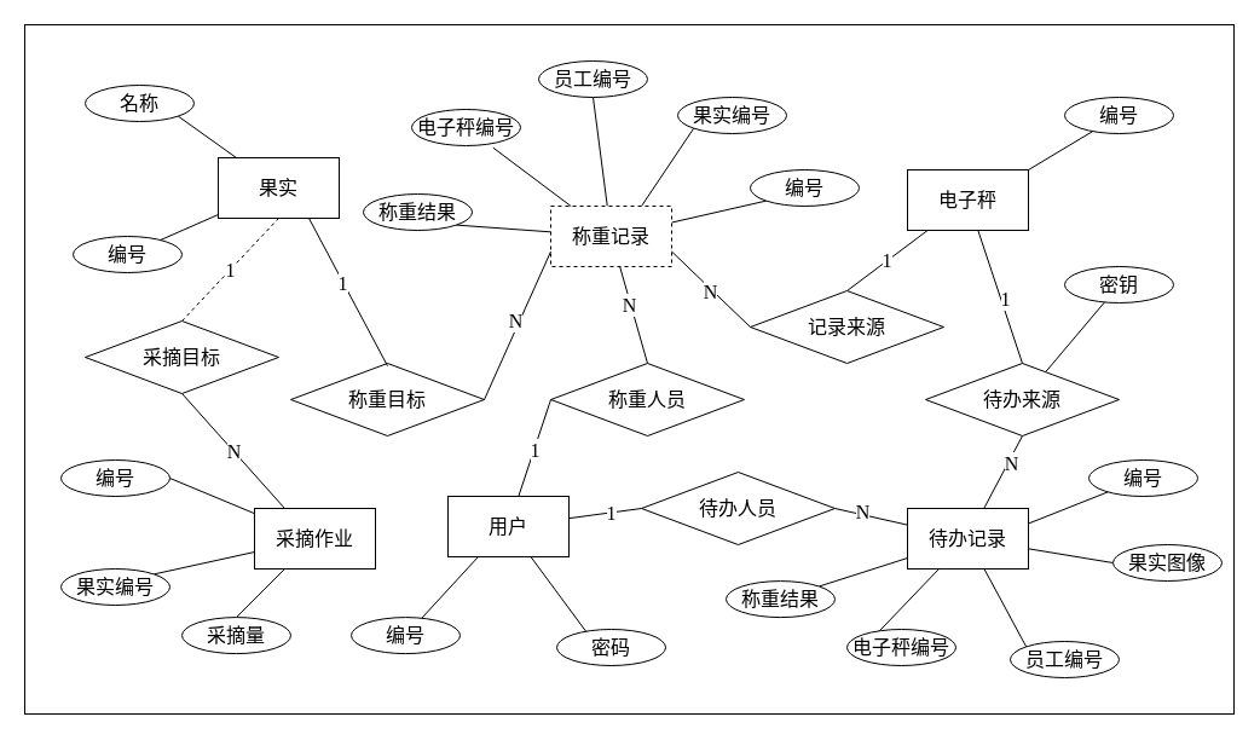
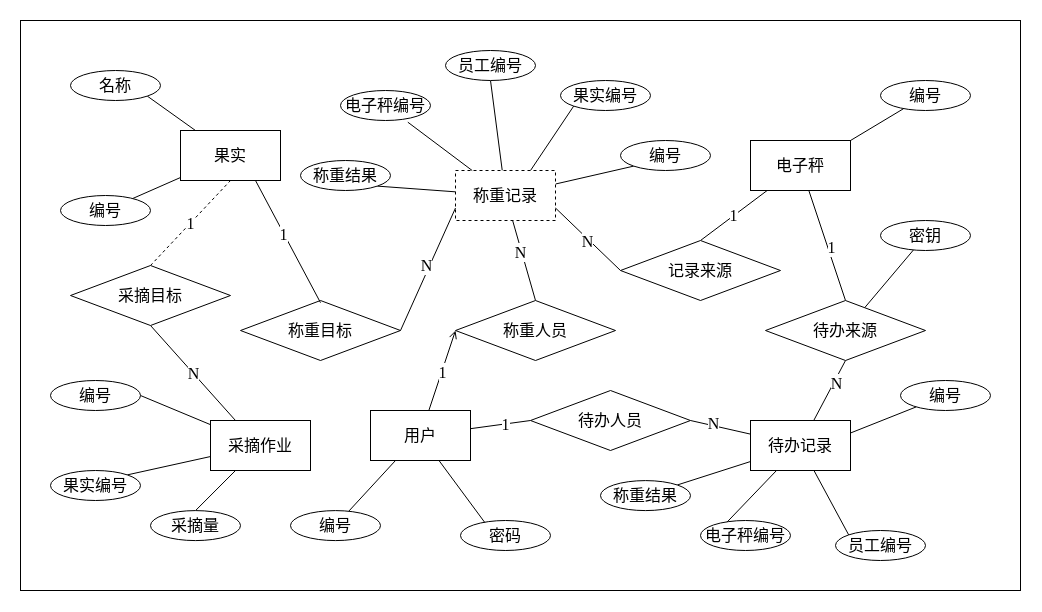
  <mxCell id="0" />
  <mxCell id="1" parent="0" />
  <mxCell id="2" value="" style="rounded=0;whiteSpace=wrap;html=1;" vertex="1" parent="1"><mxGeometry x="20" y="20" width="1000" height="570" as="geometry" /></mxCell>
  <mxCell id="3" style="edgeStyle=none;html=1;strokeColor=default;endArrow=none;endFill=0;fontSize=16;fontFamily=Songti SC;" parent="1" source="5" target="14" edge="1"><mxGeometry relative="1" as="geometry" /></mxCell>
  <mxCell id="4" style="edgeStyle=none;html=1;entryX=1;entryY=1;entryDx=0;entryDy=0;endArrow=none;endFill=0;fontFamily=Songti SC;fontSize=16;" parent="1" source="5" target="15" edge="1"><mxGeometry relative="1" as="geometry" /></mxCell>
  <mxCell id="5" value="果实" style="whiteSpace=wrap;html=1;align=center;fontSize=16;fontFamily=Songti SC;" parent="1" vertex="1"><mxGeometry x="180" y="130" width="100" height="50" as="geometry" /></mxCell>
  <mxCell id="6" style="edgeStyle=none;html=1;entryX=1;entryY=0.5;entryDx=0;entryDy=0;endArrow=none;endFill=0;fontSize=16;fontFamily=Songti SC;" parent="1" source="9" target="46" edge="1"><mxGeometry relative="1" as="geometry" /></mxCell>
  <mxCell id="7" style="edgeStyle=none;html=1;entryX=1;entryY=0;entryDx=0;entryDy=0;endArrow=none;endFill=0;fontSize=16;fontFamily=Songti SC;" parent="1" source="9" target="50" edge="1"><mxGeometry relative="1" as="geometry" /></mxCell>
  <mxCell id="8" style="edgeStyle=none;html=1;entryX=0.5;entryY=0;entryDx=0;entryDy=0;endArrow=none;endFill=0;fontSize=16;fontFamily=Songti SC;" parent="1" source="9" target="51" edge="1"><mxGeometry relative="1" as="geometry" /></mxCell>
  <mxCell id="9" value="采摘作业" style="whiteSpace=wrap;html=1;align=center;fontSize=16;fontFamily=Songti SC;" parent="1" vertex="1"><mxGeometry x="210" y="420" width="100" height="50" as="geometry" /></mxCell>
  <mxCell id="10" value="1" style="edgeStyle=none;html=1;entryX=0.5;entryY=1;entryDx=0;entryDy=0;strokeColor=default;endArrow=none;endFill=0;fontSize=16;fontFamily=Songti SC;exitX=0.5;exitY=0;exitDx=0;exitDy=0;dashed=1;" parent="1" source="12" target="5" edge="1"><mxGeometry relative="1" as="geometry" /></mxCell>
  <mxCell id="11" value="N" style="edgeStyle=none;html=1;strokeColor=default;endArrow=none;endFill=0;fontSize=16;fontFamily=Songti SC;entryX=0.25;entryY=0;entryDx=0;entryDy=0;exitX=0.5;exitY=1;exitDx=0;exitDy=0;" parent="1" source="12" target="9" edge="1"><mxGeometry relative="1" as="geometry"><mxPoint x="270" y="430" as="targetPoint" /></mxGeometry></mxCell>
  <mxCell id="12" value="采摘目标" style="shape=rhombus;perimeter=rhombusPerimeter;whiteSpace=wrap;html=1;align=center;fontSize=16;fontFamily=Songti SC;" parent="1" vertex="1"><mxGeometry x="70" y="265" width="160" height="60" as="geometry" /></mxCell>
  <mxCell id="13" style="edgeStyle=none;html=1;strokeColor=none;endArrow=none;endFill=0;fontSize=16;fontFamily=Songti SC;" parent="1" edge="1"><mxGeometry relative="1" as="geometry"><mxPoint x="280" y="370" as="targetPoint" /><mxPoint x="220" y="362" as="sourcePoint" /></mxGeometry></mxCell>
  <mxCell id="14" value="编号" style="ellipse;whiteSpace=wrap;html=1;align=center;fontSize=16;fontFamily=Songti SC;" parent="1" vertex="1"><mxGeometry x="60" y="195" width="90" height="30" as="geometry" /></mxCell>
  <mxCell id="15" value="名称" style="ellipse;whiteSpace=wrap;html=1;align=center;fontSize=16;fontFamily=Songti SC;" parent="1" vertex="1"><mxGeometry x="70" y="70" width="90" height="30" as="geometry" /></mxCell>
  <mxCell id="16" value="1" style="edgeStyle=none;html=1;strokeColor=default;endArrow=none;endFill=0;fontSize=16;fontFamily=Songti SC;entryX=0.5;entryY=0;entryDx=0;entryDy=0;" parent="1" source="19" target="35" edge="1"><mxGeometry relative="1" as="geometry" /></mxCell>
  <mxCell id="17" style="edgeStyle=none;html=1;entryX=0.5;entryY=0;entryDx=0;entryDy=0;endArrow=none;endFill=0;fontFamily=Songti SC;fontSize=16;" parent="1" source="19" target="74" edge="1"><mxGeometry relative="1" as="geometry" /></mxCell>
  <mxCell id="18" value="1" style="edgeLabel;html=1;align=center;verticalAlign=middle;resizable=0;points=[];fontFamily=Songti SC;fontSize=16;" parent="17" vertex="1" connectable="0"><mxGeometry x="0.054" y="3" relative="1" as="geometry"><mxPoint as="offset" /></mxGeometry></mxCell>
  <mxCell id="19" value="电子秤" style="whiteSpace=wrap;html=1;align=center;fontSize=16;fontFamily=Songti SC;" parent="1" vertex="1"><mxGeometry x="750" y="140" width="100" height="50" as="geometry" /></mxCell>
  <mxCell id="20" style="edgeStyle=none;html=1;entryX=0.5;entryY=1;entryDx=0;entryDy=0;endArrow=none;endFill=0;fontFamily=Songti SC;fontSize=16;" parent="1" source="25" target="54" edge="1"><mxGeometry relative="1" as="geometry" /></mxCell>
- <mxCell id="21" style="edgeStyle=none;html=1;entryX=0;entryY=0.5;entryDx=0;entryDy=0;endArrow=none;endFill=0;fontFamily=Songti SC;fontSize=16;" parent="1" source="25" target="36" edge="1"><mxGeometry relative="1" as="geometry" /></mxCell>
+ <mxCell id="21" style="edgeStyle=none;html=1;entryX=0;entryY=0.5;entryDx=0;entryDy=0;endArrow=open;endFill=0;fontFamily=Songti SC;fontSize=16;" parent="1" source="25" target="36" edge="1"><mxGeometry relative="1" as="geometry" /></mxCell>
  <mxCell id="22" value="1" style="edgeLabel;html=1;align=center;verticalAlign=middle;resizable=0;points=[];fontFamily=Songti SC;fontSize=16;" parent="21" vertex="1" connectable="0"><mxGeometry x="-0.026" relative="1" as="geometry"><mxPoint as="offset" /></mxGeometry></mxCell>
  <mxCell id="23" style="edgeStyle=none;html=1;entryX=0;entryY=0.5;entryDx=0;entryDy=0;endArrow=none;endFill=0;fontFamily=Songti SC;fontSize=16;" parent="1" source="25" target="73" edge="1"><mxGeometry relative="1" as="geometry" /></mxCell>
  <mxCell id="24" value="1" style="edgeLabel;html=1;align=center;verticalAlign=middle;resizable=0;points=[];fontFamily=Songti SC;fontSize=16;" parent="23" vertex="1" connectable="0"><mxGeometry x="0.122" relative="1" as="geometry"><mxPoint x="1" as="offset" /></mxGeometry></mxCell>
  <mxCell id="25" value="用户" style="whiteSpace=wrap;html=1;align=center;fontSize=16;fontFamily=Songti SC;" parent="1" vertex="1"><mxGeometry x="370" y="410" width="100" height="50" as="geometry" /></mxCell>
  <mxCell id="26" style="edgeStyle=none;html=1;entryX=1;entryY=1;entryDx=0;entryDy=0;endArrow=none;endFill=0;fontFamily=Songti SC;fontSize=16;" parent="1" source="32" target="53" edge="1"><mxGeometry relative="1" as="geometry" /></mxCell>
  <mxCell id="27" style="edgeStyle=none;html=1;entryX=0.5;entryY=1;entryDx=0;entryDy=0;endArrow=none;endFill=0;fontFamily=Songti SC;fontSize=16;" parent="1" source="32" target="48" edge="1"><mxGeometry relative="1" as="geometry" /></mxCell>
  <mxCell id="28" style="edgeStyle=none;html=1;exitX=0.75;exitY=0;exitDx=0;exitDy=0;entryX=0;entryY=1;entryDx=0;entryDy=0;endArrow=none;endFill=0;fontFamily=Songti SC;fontSize=16;" parent="1" source="32" target="47" edge="1"><mxGeometry relative="1" as="geometry" /></mxCell>
  <mxCell id="29" style="edgeStyle=none;html=1;entryX=0;entryY=1;entryDx=0;entryDy=0;endArrow=none;endFill=0;fontFamily=Songti SC;fontSize=16;" parent="1" source="32" target="49" edge="1"><mxGeometry relative="1" as="geometry" /></mxCell>
  <mxCell id="30" style="edgeStyle=none;html=1;entryX=0.5;entryY=0;entryDx=0;entryDy=0;endArrow=none;endFill=0;fontFamily=Songti SC;fontSize=16;" parent="1" source="32" target="36" edge="1"><mxGeometry relative="1" as="geometry" /></mxCell>
  <mxCell id="31" value="N" style="edgeLabel;html=1;align=center;verticalAlign=middle;resizable=0;points=[];fontFamily=Songti SC;fontSize=16;" parent="30" vertex="1" connectable="0"><mxGeometry x="-0.234" y="-1" relative="1" as="geometry"><mxPoint as="offset" /></mxGeometry></mxCell>
  <mxCell id="32" value="称重记录" style="whiteSpace=wrap;html=1;align=center;fontSize=16;fontFamily=Songti SC;dashed=1;" parent="1" vertex="1"><mxGeometry x="455" y="170" width="100" height="50" as="geometry" /></mxCell>
  <mxCell id="33" style="edgeStyle=none;html=1;entryX=1;entryY=0.75;entryDx=0;entryDy=0;strokeColor=default;endArrow=none;endFill=0;fontSize=16;fontFamily=Songti SC;exitX=0;exitY=0.5;exitDx=0;exitDy=0;" parent="1" source="35" target="32" edge="1"><mxGeometry relative="1" as="geometry" /></mxCell>
  <mxCell id="34" value="N" style="edgeLabel;html=1;align=center;verticalAlign=middle;resizable=0;points=[];fontFamily=Songti SC;fontSize=16;" parent="33" vertex="1" connectable="0"><mxGeometry x="0.002" y="2" relative="1" as="geometry"><mxPoint as="offset" /></mxGeometry></mxCell>
  <mxCell id="35" value="记录来源" style="shape=rhombus;perimeter=rhombusPerimeter;whiteSpace=wrap;html=1;align=center;fontSize=16;fontFamily=Songti SC;" parent="1" vertex="1"><mxGeometry x="620" y="240" width="160" height="60" as="geometry" /></mxCell>
  <mxCell id="36" value="称重人员" style="shape=rhombus;perimeter=rhombusPerimeter;whiteSpace=wrap;html=1;align=center;fontSize=16;fontFamily=Songti SC;" parent="1" vertex="1"><mxGeometry x="455" y="300" width="160" height="60" as="geometry" /></mxCell>
  <mxCell id="37" style="edgeStyle=none;html=1;entryX=0;entryY=0.75;entryDx=0;entryDy=0;strokeColor=default;endArrow=none;endFill=0;exitX=1;exitY=0.5;exitDx=0;exitDy=0;fontSize=16;fontFamily=Songti SC;" parent="1" source="39" target="32" edge="1"><mxGeometry relative="1" as="geometry" /></mxCell>
  <mxCell id="38" value="N" style="edgeLabel;html=1;align=center;verticalAlign=middle;resizable=0;points=[];fontSize=16;fontFamily=Songti SC;" parent="37" vertex="1" connectable="0"><mxGeometry x="0.049" y="3" width="40" height="30" relative="1" as="geometry"><mxPoint x="-20" y="-15" as="offset" /></mxGeometry></mxCell>
  <mxCell id="39" value="称重目标" style="shape=rhombus;perimeter=rhombusPerimeter;whiteSpace=wrap;html=1;align=center;fontSize=16;fontFamily=Songti SC;" parent="1" vertex="1"><mxGeometry x="240" y="300" width="160" height="60" as="geometry" /></mxCell>
  <mxCell id="40" style="edgeStyle=none;html=1;entryX=0.25;entryY=1;entryDx=0;entryDy=0;endArrow=none;endFill=0;fontSize=16;fontFamily=Songti SC;" parent="1" source="41" target="25" edge="1"><mxGeometry relative="1" as="geometry" /></mxCell>
  <mxCell id="41" value="编号" style="ellipse;whiteSpace=wrap;html=1;align=center;fontSize=16;fontFamily=Songti SC;" parent="1" vertex="1"><mxGeometry x="290" y="510.09" width="90" height="30" as="geometry" /></mxCell>
  <mxCell id="42" style="edgeStyle=none;html=1;entryX=1;entryY=0;entryDx=0;entryDy=0;endArrow=none;endFill=0;fontSize=16;fontFamily=Songti SC;" parent="1" source="43" target="19" edge="1"><mxGeometry relative="1" as="geometry" /></mxCell>
  <mxCell id="43" value="编号" style="ellipse;whiteSpace=wrap;html=1;align=center;fontSize=16;fontFamily=Songti SC;" parent="1" vertex="1"><mxGeometry x="880" y="80" width="90" height="30" as="geometry" /></mxCell>
  <mxCell id="44" style="edgeStyle=none;html=1;endArrow=none;endFill=0;fontSize=16;fontFamily=Songti SC;" parent="1" source="45" target="74" edge="1"><mxGeometry relative="1" as="geometry" /></mxCell>
  <mxCell id="45" value="密钥" style="ellipse;whiteSpace=wrap;html=1;align=center;fontSize=16;fontFamily=Songti SC;" parent="1" vertex="1"><mxGeometry x="880" y="220" width="90" height="30" as="geometry" /></mxCell>
  <mxCell id="46" value="编号" style="ellipse;whiteSpace=wrap;html=1;align=center;fontSize=16;fontFamily=Songti SC;" parent="1" vertex="1"><mxGeometry x="50" y="380" width="90" height="30" as="geometry" /></mxCell>
  <mxCell id="47" value="果实编号" style="ellipse;whiteSpace=wrap;html=1;align=center;fontSize=16;fontFamily=Songti SC;" parent="1" vertex="1"><mxGeometry x="560" y="80" width="90" height="30" as="geometry" /></mxCell>
  <mxCell id="48" value="员工编号" style="ellipse;whiteSpace=wrap;html=1;align=center;fontSize=16;fontFamily=Songti SC;" parent="1" vertex="1"><mxGeometry x="445" y="50" width="90" height="30" as="geometry" /></mxCell>
  <mxCell id="49" value="编号" style="ellipse;whiteSpace=wrap;html=1;align=center;fontSize=16;fontFamily=Songti SC;" parent="1" vertex="1"><mxGeometry x="620" y="140" width="90" height="30" as="geometry" /></mxCell>
  <mxCell id="50" value="果实编号" style="ellipse;whiteSpace=wrap;html=1;align=center;fontSize=16;fontFamily=Songti SC;" parent="1" vertex="1"><mxGeometry x="50" y="470" width="90" height="30" as="geometry" /></mxCell>
  <mxCell id="51" value="采摘量" style="ellipse;whiteSpace=wrap;html=1;align=center;fontSize=16;fontFamily=Songti SC;" parent="1" vertex="1"><mxGeometry x="150" y="510.09" width="90" height="30" as="geometry" /></mxCell>
  <mxCell id="52" value="电子秤编号" style="ellipse;whiteSpace=wrap;html=1;align=center;fontSize=16;fontFamily=Songti SC;" parent="1" vertex="1"><mxGeometry x="340" y="90" width="90" height="30" as="geometry" /></mxCell>
  <mxCell id="53" value="称重结果" style="ellipse;whiteSpace=wrap;html=1;align=center;fontSize=16;fontFamily=Songti SC;" parent="1" vertex="1"><mxGeometry x="300" y="160" width="90" height="30" as="geometry" /></mxCell>
  <mxCell id="54" value="密码" style="ellipse;whiteSpace=wrap;html=1;align=center;fontSize=16;fontFamily=Songti SC;" parent="1" vertex="1"><mxGeometry x="460" y="520" width="90" height="30" as="geometry" /></mxCell>
  <mxCell id="55" style="edgeStyle=none;html=1;endArrow=none;endFill=0;fontSize=16;fontFamily=Songti SC;exitX=1;exitY=0.25;exitDx=0;exitDy=0;" parent="1" source="64" target="67" edge="1"><mxGeometry relative="1" as="geometry" /></mxCell>
- <mxCell id="56" style="edgeStyle=none;html=1;entryX=0;entryY=0.5;entryDx=0;entryDy=0;endArrow=none;endFill=0;fontSize=16;fontFamily=Songti SC;" parent="1" source="64" target="65" edge="1"><mxGeometry relative="1" as="geometry" /></mxCell>
  <mxCell id="57" style="edgeStyle=none;html=1;entryX=0;entryY=0;entryDx=0;entryDy=0;endArrow=none;endFill=0;fontSize=16;fontFamily=Songti SC;" parent="1" source="64" target="66" edge="1"><mxGeometry relative="1" as="geometry" /></mxCell>
  <mxCell id="58" style="edgeStyle=none;html=1;entryX=0.28;entryY=0.1;entryDx=0;entryDy=0;entryPerimeter=0;endArrow=none;endFill=0;fontSize=16;fontFamily=Songti SC;" parent="1" source="64" target="68" edge="1"><mxGeometry relative="1" as="geometry" /></mxCell>
  <mxCell id="59" style="edgeStyle=none;html=1;entryX=1;entryY=0;entryDx=0;entryDy=0;endArrow=none;endFill=0;fontSize=16;fontFamily=Songti SC;" parent="1" source="64" target="69" edge="1"><mxGeometry relative="1" as="geometry" /></mxCell>
  <mxCell id="60" style="edgeStyle=none;html=1;entryX=1;entryY=0.5;entryDx=0;entryDy=0;endArrow=none;endFill=0;fontFamily=Songti SC;fontSize=16;" parent="1" source="64" target="73" edge="1"><mxGeometry relative="1" as="geometry" /></mxCell>
  <mxCell id="61" value="N" style="edgeLabel;html=1;align=center;verticalAlign=middle;resizable=0;points=[];fontFamily=Songti SC;fontSize=16;" parent="60" vertex="1" connectable="0"><mxGeometry x="0.254" y="-3" relative="1" as="geometry"><mxPoint as="offset" /></mxGeometry></mxCell>
  <mxCell id="62" style="edgeStyle=none;html=1;entryX=0.5;entryY=1;entryDx=0;entryDy=0;endArrow=none;endFill=0;fontFamily=Songti SC;fontSize=16;" parent="1" source="64" target="74" edge="1"><mxGeometry relative="1" as="geometry" /></mxCell>
  <mxCell id="63" value="N" style="edgeLabel;html=1;align=center;verticalAlign=middle;resizable=0;points=[];fontFamily=Songti SC;fontSize=16;" parent="62" vertex="1" connectable="0"><mxGeometry x="0.254" y="-2" relative="1" as="geometry"><mxPoint as="offset" /></mxGeometry></mxCell>
  <mxCell id="64" value="待办记录" style="whiteSpace=wrap;html=1;align=center;fontSize=16;fontFamily=Songti SC;" parent="1" vertex="1"><mxGeometry x="750" y="420" width="100" height="50" as="geometry" /></mxCell>
- <mxCell id="65" value="果实图像" style="ellipse;whiteSpace=wrap;html=1;align=center;fontSize=16;fontFamily=Songti SC;" parent="1" vertex="1"><mxGeometry x="920" y="450" width="90" height="30" as="geometry" /></mxCell>
  <mxCell id="66" value="员工编号" style="ellipse;whiteSpace=wrap;html=1;align=center;fontSize=16;fontFamily=Songti SC;" parent="1" vertex="1"><mxGeometry x="835" y="530" width="90" height="30" as="geometry" /></mxCell>
  <mxCell id="67" value="编号" style="ellipse;whiteSpace=wrap;html=1;align=center;fontSize=16;fontFamily=Songti SC;" parent="1" vertex="1"><mxGeometry x="900" y="380" width="90" height="30" as="geometry" /></mxCell>
  <mxCell id="68" value="电子秤编号" style="ellipse;whiteSpace=wrap;html=1;align=center;fontSize=16;fontFamily=Songti SC;" parent="1" vertex="1"><mxGeometry x="700" y="520" width="90" height="30" as="geometry" /></mxCell>
  <mxCell id="69" value="称重结果" style="ellipse;whiteSpace=wrap;html=1;align=center;fontSize=16;fontFamily=Songti SC;" parent="1" vertex="1"><mxGeometry x="600" y="480.09" width="90" height="30" as="geometry" /></mxCell>
  <mxCell id="70" style="edgeStyle=none;html=1;entryX=0.5;entryY=0.036;entryDx=0;entryDy=0;entryPerimeter=0;exitX=0.75;exitY=1;exitDx=0;exitDy=0;endArrow=none;endFill=0;fontFamily=Songti SC;fontSize=16;" parent="1" source="5" target="39" edge="1"><mxGeometry relative="1" as="geometry"><mxPoint x="300" y="240" as="sourcePoint" /></mxGeometry></mxCell>
  <mxCell id="71" value="1" style="edgeLabel;html=1;align=center;verticalAlign=middle;resizable=0;points=[];fontFamily=Songti SC;fontSize=16;" parent="70" vertex="1" connectable="0"><mxGeometry x="-0.138" y="-1" relative="1" as="geometry"><mxPoint as="offset" /></mxGeometry></mxCell>
  <mxCell id="72" style="edgeStyle=none;html=1;entryX=0.748;entryY=1.056;entryDx=0;entryDy=0;entryPerimeter=0;endArrow=none;endFill=0;fontFamily=Songti SC;fontSize=16;" parent="1" source="32" target="52" edge="1"><mxGeometry relative="1" as="geometry" /></mxCell>
  <mxCell id="73" value="待办人员" style="shape=rhombus;perimeter=rhombusPerimeter;whiteSpace=wrap;html=1;align=center;fontSize=16;fontFamily=Songti SC;" parent="1" vertex="1"><mxGeometry x="530" y="390" width="160" height="60" as="geometry" /></mxCell>
  <mxCell id="74" value="待办来源" style="shape=rhombus;perimeter=rhombusPerimeter;whiteSpace=wrap;html=1;align=center;fontSize=16;fontFamily=Songti SC;" parent="1" vertex="1"><mxGeometry x="765" y="300" width="160" height="60" as="geometry" /></mxCell>
